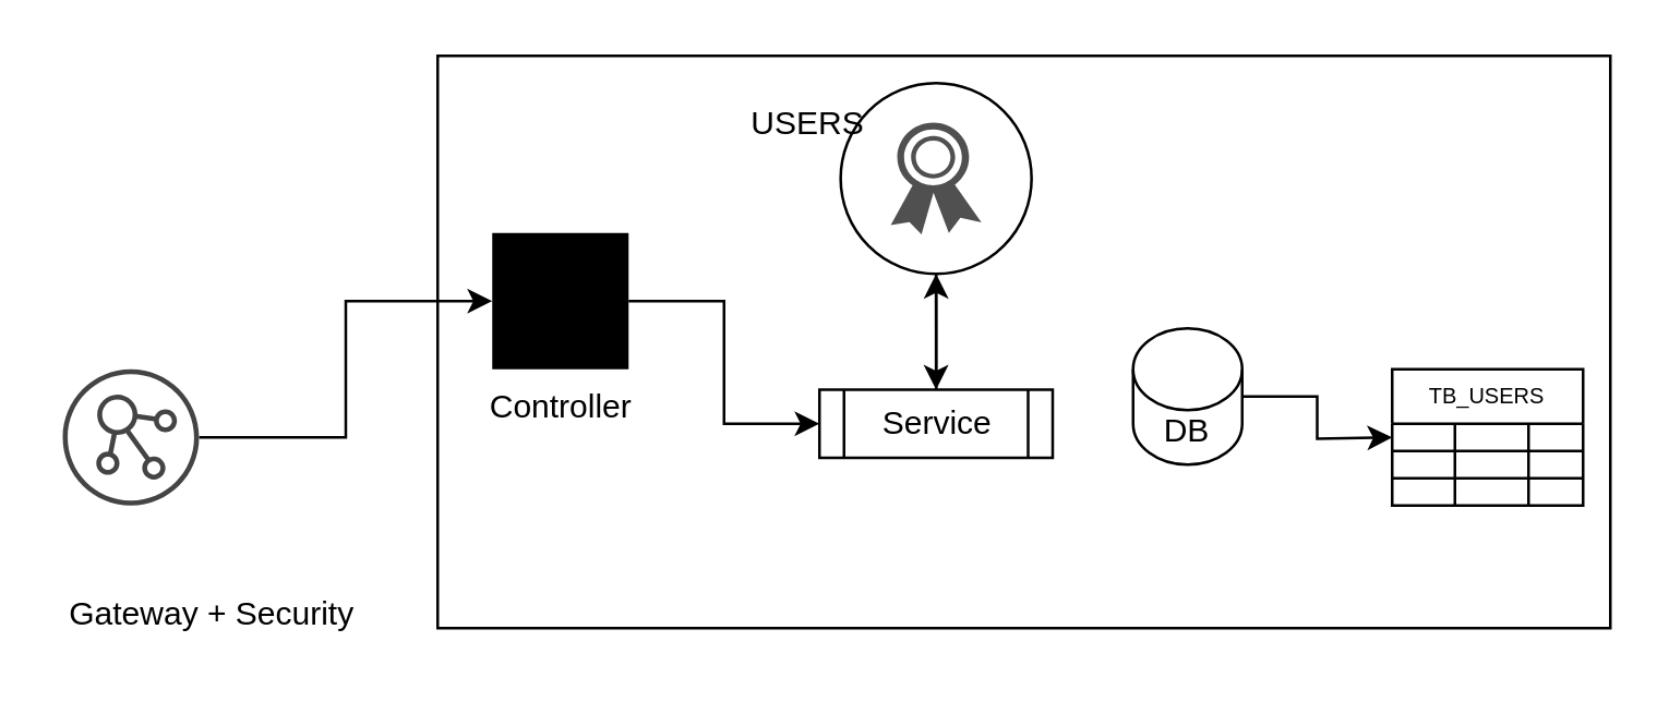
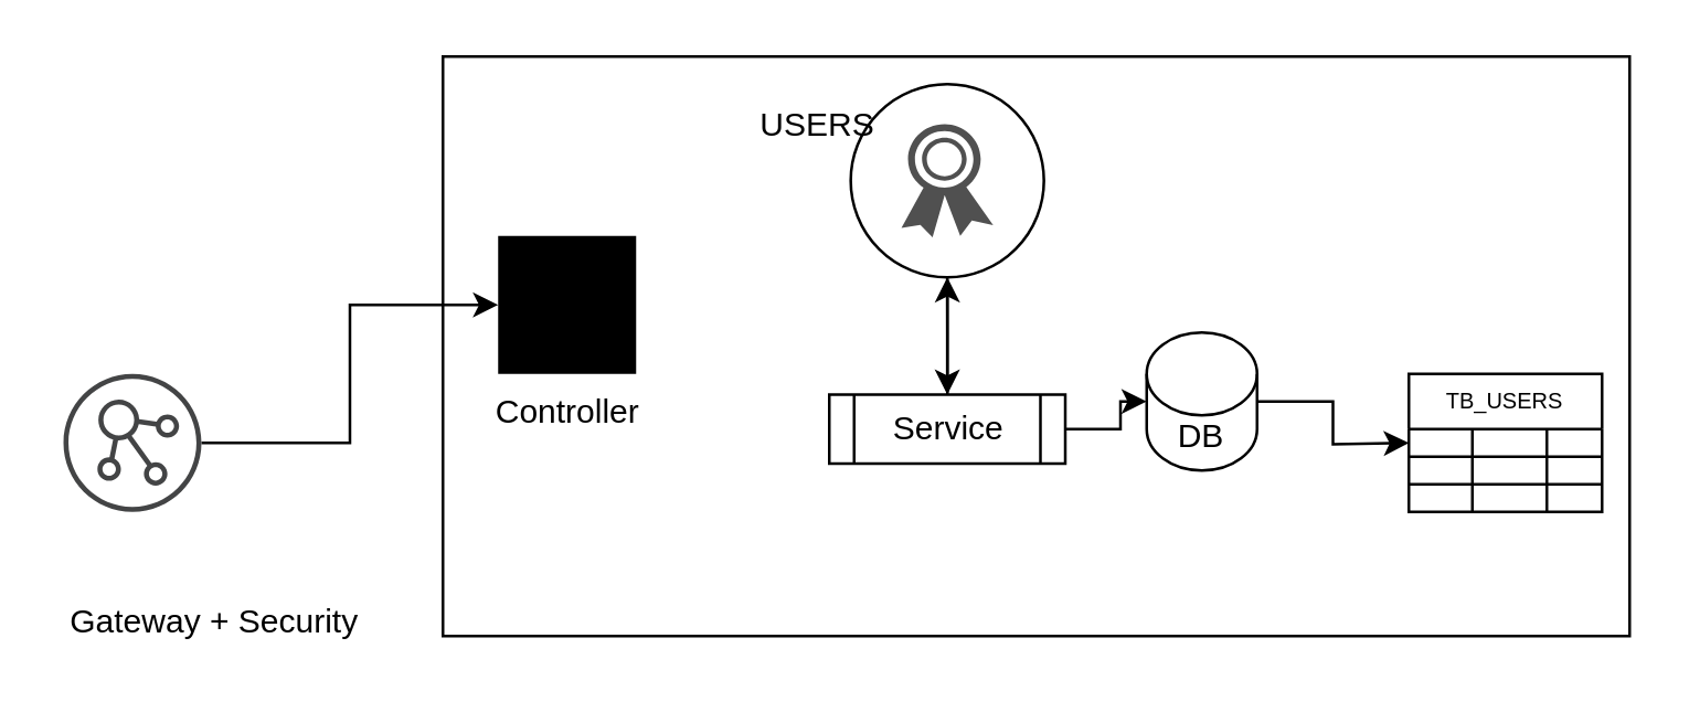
  <mxCell id="0" />
  <mxCell id="1" parent="0" />
  <mxCell id="2" value="" style="rounded=0;whiteSpace=wrap;html=1;" vertex="1" parent="1"><mxGeometry x="160" y="20" width="430" height="210" as="geometry" /></mxCell>
  <mxCell id="3" style="edgeStyle=orthogonalEdgeStyle;rounded=0;orthogonalLoop=1;jettySize=auto;html=1;entryX=0.5;entryY=0;entryDx=0;entryDy=0;" edge="1" parent="1" source="4" target="9"><mxGeometry relative="1" as="geometry" /></mxCell>
  <mxCell id="4" value="" style="ellipse;whiteSpace=wrap;html=1;aspect=fixed;" vertex="1" parent="1"><mxGeometry x="307.76" y="30" width="70" height="70" as="geometry" /></mxCell>
  <mxCell id="5" value="" style="edgeStyle=orthogonalEdgeStyle;rounded=0;orthogonalLoop=1;jettySize=auto;html=1;" edge="1" parent="1" source="6"><mxGeometry relative="1" as="geometry"><mxPoint x="510" y="160" as="targetPoint" /></mxGeometry></mxCell>
  <mxCell id="6" value="DB" style="shape=cylinder3;whiteSpace=wrap;html=1;boundedLbl=1;backgroundOutline=1;size=15;" vertex="1" parent="1"><mxGeometry x="415" y="120" width="40" height="50" as="geometry" /></mxCell>
  <mxCell id="7" value="Gateway + Security" style="text;html=1;align=center;verticalAlign=middle;whiteSpace=wrap;rounded=0;" vertex="1" parent="1"><mxGeometry x="20" y="210" width="115" height="30" as="geometry" /></mxCell>
  <mxCell id="8" style="edgeStyle=orthogonalEdgeStyle;rounded=0;orthogonalLoop=1;jettySize=auto;html=1;entryX=0.5;entryY=1;entryDx=0;entryDy=0;" edge="1" parent="1" source="9" target="4"><mxGeometry relative="1" as="geometry" /></mxCell>
  <mxCell id="9" value="Service" style="shape=process;whiteSpace=wrap;html=1;backgroundOutline=1;" vertex="1" parent="1"><mxGeometry x="300" y="142.5" width="85.5" height="25" as="geometry" /></mxCell>
+ <mxCell id="10" style="edgeStyle=orthogonalEdgeStyle;rounded=0;orthogonalLoop=1;jettySize=auto;html=1;entryX=0;entryY=0.5;entryDx=0;entryDy=0;entryPerimeter=0;" edge="1" parent="1" source="9" target="6"><mxGeometry relative="1" as="geometry" /></mxCell>
  <mxCell id="11" value="" style="sketch=0;pointerEvents=1;shadow=0;dashed=0;html=1;strokeColor=none;fillColor=#505050;labelPosition=center;verticalLabelPosition=bottom;verticalAlign=top;outlineConnect=0;align=center;shape=mxgraph.office.security.token;" vertex="1" parent="1"><mxGeometry x="326.13" y="44.5" width="33.25" height="41" as="geometry" /></mxCell>
  <mxCell id="12" value="TB_USERS" style="shape=table;startSize=20;container=1;collapsible=0;childLayout=tableLayout;strokeColor=default;fontSize=8;" vertex="1" parent="1"><mxGeometry x="510" y="135" width="70" height="50" as="geometry" /></mxCell>
  <mxCell id="13" value="" style="shape=tableRow;horizontal=0;startSize=0;swimlaneHead=0;swimlaneBody=0;strokeColor=inherit;top=0;left=0;bottom=0;right=0;collapsible=0;dropTarget=0;fillColor=none;points=[[0,0.5],[1,0.5]];portConstraint=eastwest;fontSize=16;" vertex="1" parent="12"><mxGeometry y="20" width="70" height="10" as="geometry" /></mxCell>
  <mxCell id="14" value="" style="shape=partialRectangle;html=1;whiteSpace=wrap;connectable=0;strokeColor=inherit;overflow=hidden;fillColor=none;top=0;left=0;bottom=0;right=0;pointerEvents=1;fontSize=16;" vertex="1" parent="13"><mxGeometry width="23" height="10" as="geometry"><mxRectangle width="23" height="10" as="alternateBounds" /></mxGeometry></mxCell>
  <mxCell id="15" value="" style="shape=partialRectangle;html=1;whiteSpace=wrap;connectable=0;strokeColor=inherit;overflow=hidden;fillColor=none;top=0;left=0;bottom=0;right=0;pointerEvents=1;fontSize=16;" vertex="1" parent="13"><mxGeometry x="23" width="27" height="10" as="geometry"><mxRectangle width="27" height="10" as="alternateBounds" /></mxGeometry></mxCell>
  <mxCell id="16" value="" style="shape=partialRectangle;html=1;whiteSpace=wrap;connectable=0;strokeColor=inherit;overflow=hidden;fillColor=none;top=0;left=0;bottom=0;right=0;pointerEvents=1;fontSize=16;" vertex="1" parent="13"><mxGeometry x="50" width="20" height="10" as="geometry"><mxRectangle width="20" height="10" as="alternateBounds" /></mxGeometry></mxCell>
  <mxCell id="17" value="" style="shape=tableRow;horizontal=0;startSize=0;swimlaneHead=0;swimlaneBody=0;strokeColor=inherit;top=0;left=0;bottom=0;right=0;collapsible=0;dropTarget=0;fillColor=none;points=[[0,0.5],[1,0.5]];portConstraint=eastwest;fontSize=16;" vertex="1" parent="12"><mxGeometry y="30" width="70" height="10" as="geometry" /></mxCell>
  <mxCell id="18" value="" style="shape=partialRectangle;html=1;whiteSpace=wrap;connectable=0;strokeColor=inherit;overflow=hidden;fillColor=none;top=0;left=0;bottom=0;right=0;pointerEvents=1;fontSize=16;" vertex="1" parent="17"><mxGeometry width="23" height="10" as="geometry"><mxRectangle width="23" height="10" as="alternateBounds" /></mxGeometry></mxCell>
  <mxCell id="19" value="" style="shape=partialRectangle;html=1;whiteSpace=wrap;connectable=0;strokeColor=inherit;overflow=hidden;fillColor=none;top=0;left=0;bottom=0;right=0;pointerEvents=1;fontSize=16;" vertex="1" parent="17"><mxGeometry x="23" width="27" height="10" as="geometry"><mxRectangle width="27" height="10" as="alternateBounds" /></mxGeometry></mxCell>
  <mxCell id="20" value="" style="shape=partialRectangle;html=1;whiteSpace=wrap;connectable=0;strokeColor=inherit;overflow=hidden;fillColor=none;top=0;left=0;bottom=0;right=0;pointerEvents=1;fontSize=16;" vertex="1" parent="17"><mxGeometry x="50" width="20" height="10" as="geometry"><mxRectangle width="20" height="10" as="alternateBounds" /></mxGeometry></mxCell>
  <mxCell id="21" value="" style="shape=tableRow;horizontal=0;startSize=0;swimlaneHead=0;swimlaneBody=0;strokeColor=inherit;top=0;left=0;bottom=0;right=0;collapsible=0;dropTarget=0;fillColor=none;points=[[0,0.5],[1,0.5]];portConstraint=eastwest;fontSize=16;" vertex="1" parent="12"><mxGeometry y="40" width="70" height="10" as="geometry" /></mxCell>
  <mxCell id="22" value="" style="shape=partialRectangle;html=1;whiteSpace=wrap;connectable=0;strokeColor=inherit;overflow=hidden;fillColor=none;top=0;left=0;bottom=0;right=0;pointerEvents=1;fontSize=16;" vertex="1" parent="21"><mxGeometry width="23" height="10" as="geometry"><mxRectangle width="23" height="10" as="alternateBounds" /></mxGeometry></mxCell>
  <mxCell id="23" value="" style="shape=partialRectangle;html=1;whiteSpace=wrap;connectable=0;strokeColor=inherit;overflow=hidden;fillColor=none;top=0;left=0;bottom=0;right=0;pointerEvents=1;fontSize=16;" vertex="1" parent="21"><mxGeometry x="23" width="27" height="10" as="geometry"><mxRectangle width="27" height="10" as="alternateBounds" /></mxGeometry></mxCell>
  <mxCell id="24" value="" style="shape=partialRectangle;html=1;whiteSpace=wrap;connectable=0;strokeColor=inherit;overflow=hidden;fillColor=none;top=0;left=0;bottom=0;right=0;pointerEvents=1;fontSize=16;" vertex="1" parent="21"><mxGeometry x="50" width="20" height="10" as="geometry"><mxRectangle width="20" height="10" as="alternateBounds" /></mxGeometry></mxCell>
- <mxCell id="25" style="edgeStyle=orthogonalEdgeStyle;rounded=0;orthogonalLoop=1;jettySize=auto;html=1;entryX=0;entryY=0.5;entryDx=0;entryDy=0;" edge="1" parent="1" source="26" target="9"><mxGeometry relative="1" as="geometry" /></mxCell>
  <mxCell id="26" value="Controller" style="sketch=0;verticalLabelPosition=bottom;sketch=0;aspect=fixed;html=1;verticalAlign=top;strokeColor=none;fillColor=#000000;align=center;outlineConnect=0;pointerEvents=1;shape=mxgraph.citrix2.delivery_controller;" vertex="1" parent="1"><mxGeometry x="180" y="85" width="50" height="50" as="geometry" /></mxCell>
  <mxCell id="27" style="edgeStyle=orthogonalEdgeStyle;rounded=0;orthogonalLoop=1;jettySize=auto;html=1;" edge="1" parent="1" source="28" target="26"><mxGeometry relative="1" as="geometry" /></mxCell>
  <mxCell id="28" value="" style="sketch=0;pointerEvents=1;shadow=0;dashed=0;html=1;strokeColor=none;fillColor=#434445;aspect=fixed;labelPosition=center;verticalLabelPosition=bottom;verticalAlign=top;align=center;outlineConnect=0;shape=mxgraph.vvd.nsx_controller;" vertex="1" parent="1"><mxGeometry x="22.5" y="135" width="50" height="50" as="geometry" /></mxCell>
  <mxCell id="29" value="USERS" style="text;html=1;align=center;verticalAlign=middle;whiteSpace=wrap;rounded=0;" vertex="1" parent="1"><mxGeometry x="266.13" y="30" width="60" height="30" as="geometry" /></mxCell>
